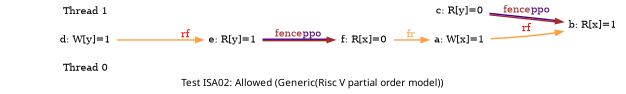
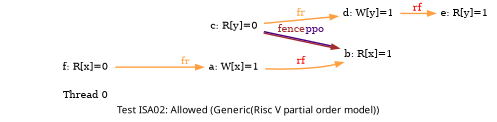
  digraph {
    fontname="SF Pro Display"
    fontsize=14
    label="Test ISA02: Allowed (Generic(Risc V partial order model))"
    rankdir=LR
    splines=spline
    node [fixedsize=false fontsize=14 shape=none]
    edge [arrowsize=1.000000 color="#ffa040" fontsize=14 penwidth=2.000000]
    n1 [fixedsize=true height=0.281250 label="Thread 0" width=3.250000]
    n2 [height=0.194444 label="a: W[x]=1" width=1.166667]
    n3 [height=0.194444 label="b: R[x]=1" width=1.166667]
    n4 [height=0.194444 label="c: R[y]=0" width=1.166667]
    n5 [height=0.194444 label="d: W[y]=1" width=1.166667]
    n6 [height=0.194444 label="e: R[y]=1" width=1.166667]
-   n7 [fixedsize=true height=0.281250 label="Thread 1" width=3.250000]
    n8 [height=0.194444 label="f: R[x]=0" width=1.166667]
    n2 -> n3 [label=<<font color="red">rf</font>>]
    n4 -> n3 [color="brown:indigo" label=<<font color="brown">fence</font><font color="indigo">ppo</font>>]
+   n4 -> n5 [label=<<font color="#ffa040">fr</font>>]
    n5 -> n6 [label=<<font color="red">rf</font>>]
-   n6 -> n8 [color="brown:indigo" label=<<font color="brown">fence</font><font color="indigo">ppo</font>>]
    n8 -> n2 [label=<<font color="#ffa040">fr</font>>]
  }
